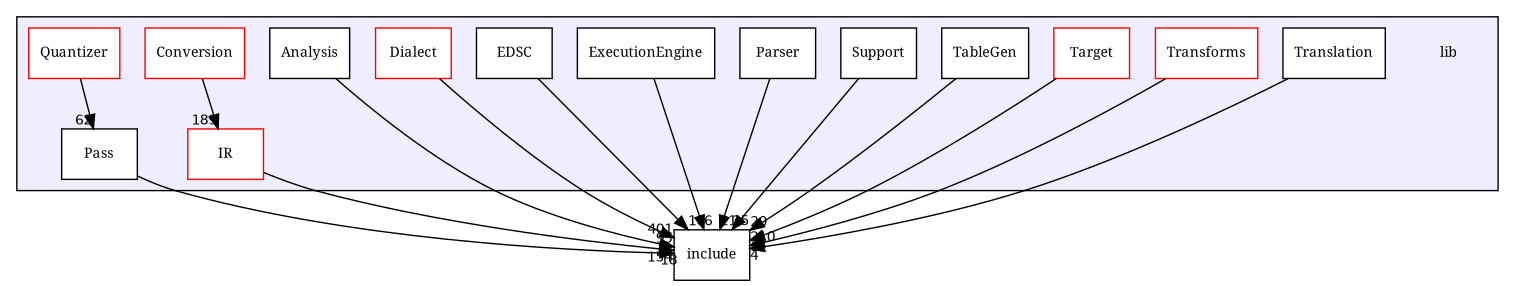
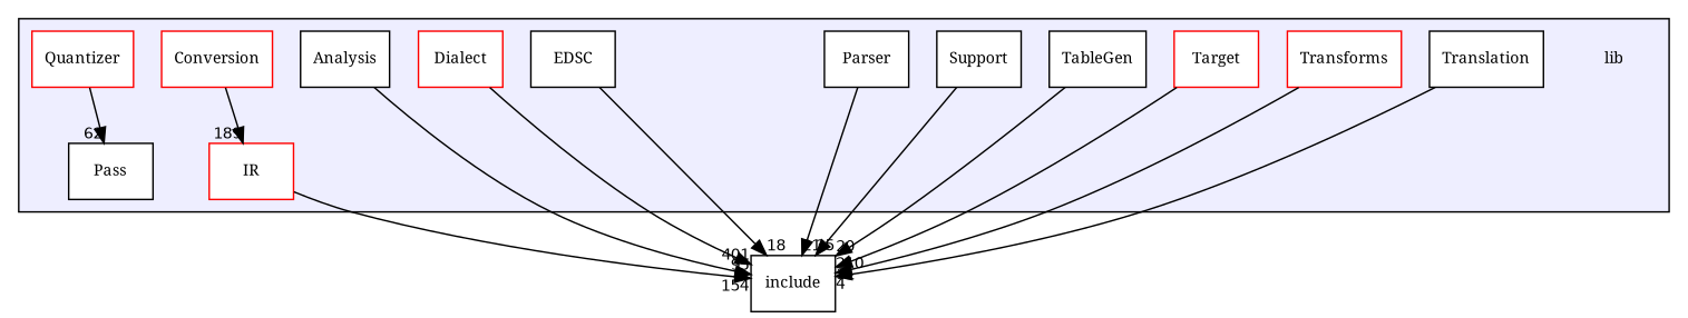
  digraph {
    compound=true
    fontname="Noto Serif"
    node [fontname="Noto Serif" fontsize=10 shape=box color=black fillcolor=white style=filled]
    edge [fontname="Noto Serif" headlabel=18 labeldistance=1.5 labelfontname=Helvetica labelfontsize=10]
    n1 [label=lib shape=plaintext color="" fillcolor="" style=""]
    n2 [label=Analysis]
    n3 [color=red label=Conversion]
    n4 [color=red label=Dialect]
    n5 [label=EDSC]
-   n6 [label=ExecutionEngine]
    n7 [color=red label=IR]
    n8 [label=Parser]
    n9 [label=Pass]
    n10 [color=red label=Quantizer]
    n11 [label=Support]
    n12 [label=TableGen]
    n13 [color=red label=Target]
    n14 [color=red label=Transforms]
    n15 [label=Translation]
    n16 [label=include fillcolor="" style=""]
    subgraph cluster_1 {
      bgcolor="#eeeeff"
      pencolor=black
      n1
      n2
      n3
      n4
      n5
-     n6
      n7
      n8
      n9
      n10
      n11
      n12
      n13
      n14
      n15
    }
    n2 -> n16 [headlabel=95]
    n3 -> n7 [headlabel=189]
    n4 -> n16 [headlabel=401]
    n5 -> n16
-   n6 -> n16 [headlabel=6]
    n7 -> n16 [headlabel=154]
    n8 -> n16 [headlabel=21]
-   n9 -> n16
    n10 -> n9 [headlabel=62]
    n11 -> n16 [headlabel=35]
    n12 -> n16 [headlabel=20]
    n13 -> n16 [headlabel=31]
    n14 -> n16 [headlabel=210]
    n15 -> n16 [headlabel=4]
  }
